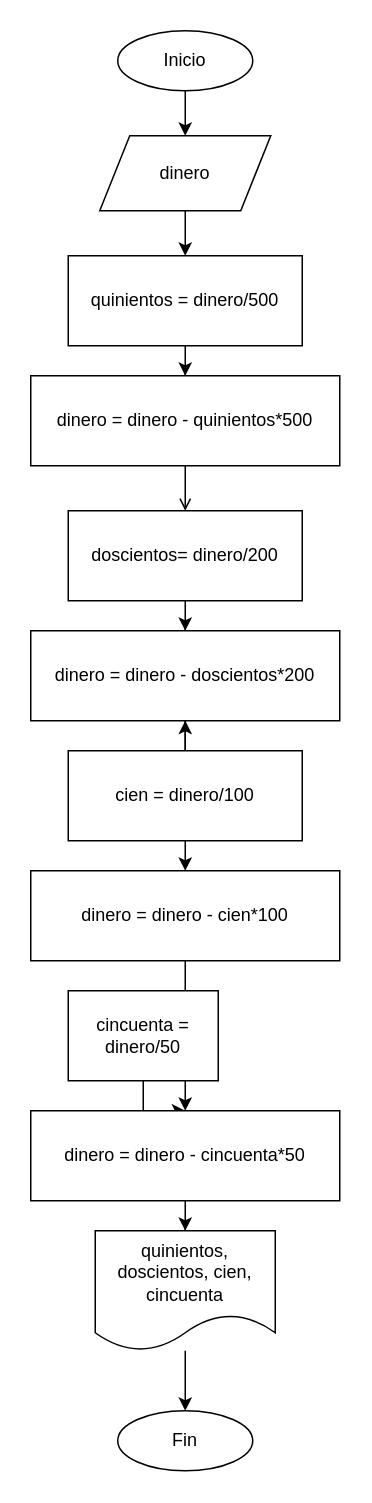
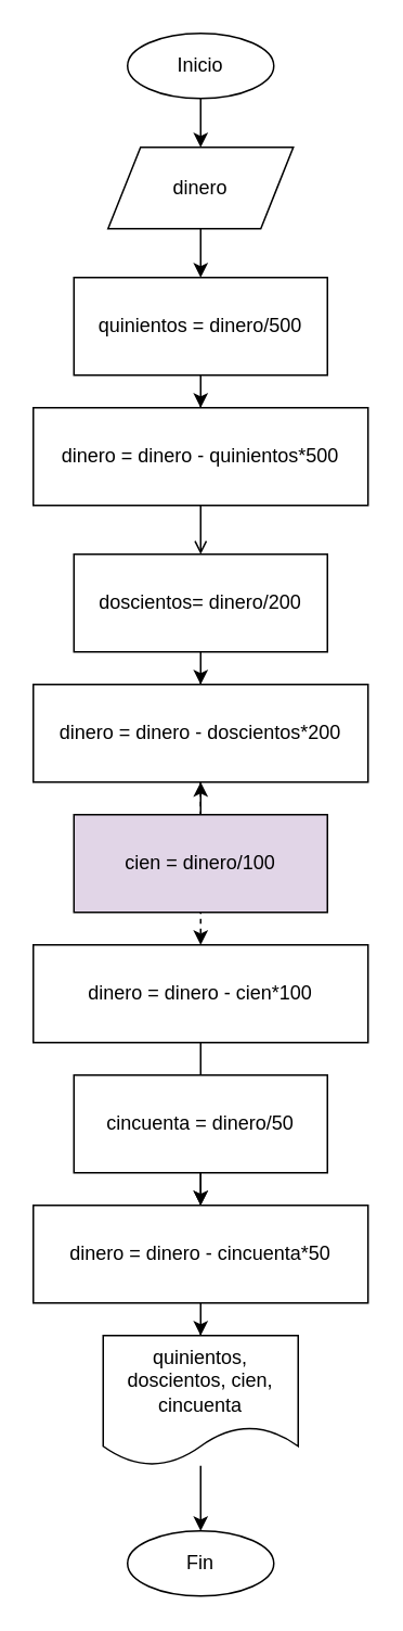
  <mxCell id="0" />
  <mxCell id="1" parent="0" />
  <mxCell id="2" value="" style="edgeStyle=orthogonalEdgeStyle;rounded=0;orthogonalLoop=1;jettySize=auto;html=1;" edge="1" parent="1" source="3" target="5"><mxGeometry relative="1" as="geometry" /></mxCell>
  <mxCell id="3" value="Inicio" style="ellipse;whiteSpace=wrap;html=1;" vertex="1" parent="1"><mxGeometry x="78" y="20" width="90" height="40" as="geometry" /></mxCell>
  <mxCell id="4" value="" style="edgeStyle=orthogonalEdgeStyle;rounded=0;orthogonalLoop=1;jettySize=auto;html=1;" edge="1" parent="1" source="5" target="7"><mxGeometry relative="1" as="geometry" /></mxCell>
  <mxCell id="5" value="dinero" style="shape=parallelogram;perimeter=parallelogramPerimeter;whiteSpace=wrap;html=1;fixedSize=1;" vertex="1" parent="1"><mxGeometry x="66" y="90" width="114" height="50" as="geometry" /></mxCell>
  <mxCell id="6" value="" style="edgeStyle=orthogonalEdgeStyle;rounded=0;orthogonalLoop=1;jettySize=auto;html=1;" edge="1" parent="1" source="7" target="9"><mxGeometry relative="1" as="geometry" /></mxCell>
  <mxCell id="7" value="quinientos = dinero/500" style="rounded=0;whiteSpace=wrap;html=1;" vertex="1" parent="1"><mxGeometry x="45" y="170" width="156" height="60" as="geometry" /></mxCell>
  <mxCell id="8" value="" style="edgeStyle=orthogonalEdgeStyle;rounded=0;orthogonalLoop=1;jettySize=auto;html=1;endArrow=open;" edge="1" parent="1" source="9" target="11"><mxGeometry relative="1" as="geometry" /></mxCell>
  <mxCell id="9" value="dinero = dinero - quinientos*500" style="rounded=0;whiteSpace=wrap;html=1;" vertex="1" parent="1"><mxGeometry x="20" y="250" width="206" height="60" as="geometry" /></mxCell>
  <mxCell id="10" value="" style="edgeStyle=orthogonalEdgeStyle;rounded=0;orthogonalLoop=1;jettySize=auto;html=1;" edge="1" parent="1" source="11" target="13"><mxGeometry relative="1" as="geometry" /></mxCell>
  <mxCell id="11" value="doscientos= dinero/200" style="rounded=0;whiteSpace=wrap;html=1;" vertex="1" parent="1"><mxGeometry x="45" y="340" width="156" height="60" as="geometry" /></mxCell>
- <mxCell id="12" value="" style="edgeStyle=orthogonalEdgeStyle;rounded=0;orthogonalLoop=1;jettySize=auto;html=1;" edge="1" parent="1" source="13" target="17"><mxGeometry relative="1" as="geometry" /></mxCell>
+ <mxCell id="12" value="" style="edgeStyle=orthogonalEdgeStyle;rounded=0;orthogonalLoop=1;jettySize=auto;html=1;dashed=1;" edge="1" parent="1" source="13" target="17"><mxGeometry relative="1" as="geometry" /></mxCell>
  <mxCell id="13" value="dinero = dinero - doscientos*200" style="rounded=0;whiteSpace=wrap;html=1;" vertex="1" parent="1"><mxGeometry x="20" y="420" width="206" height="60" as="geometry" /></mxCell>
  <mxCell id="14" value="" style="edgeStyle=orthogonalEdgeStyle;rounded=0;orthogonalLoop=1;jettySize=auto;html=1;" edge="1" parent="1" source="15" target="13"><mxGeometry relative="1" as="geometry" /></mxCell>
- <mxCell id="15" value="cien = dinero/100" style="rounded=0;whiteSpace=wrap;html=1;" vertex="1" parent="1"><mxGeometry x="45" y="500" width="156" height="60" as="geometry" /></mxCell>
+ <mxCell id="15" value="cien = dinero/100" style="rounded=0;whiteSpace=wrap;html=1;fillColor=#e1d5e7;" vertex="1" parent="1"><mxGeometry x="45" y="500" width="156" height="60" as="geometry" /></mxCell>
  <mxCell id="16" value="" style="edgeStyle=orthogonalEdgeStyle;rounded=0;orthogonalLoop=1;jettySize=auto;html=1;" edge="1" parent="1" source="17" target="21"><mxGeometry relative="1" as="geometry" /></mxCell>
  <mxCell id="17" value="dinero = dinero - cien*100" style="rounded=0;whiteSpace=wrap;html=1;" vertex="1" parent="1"><mxGeometry x="20" y="580" width="206" height="60" as="geometry" /></mxCell>
  <mxCell id="18" value="" style="edgeStyle=orthogonalEdgeStyle;rounded=0;orthogonalLoop=1;jettySize=auto;html=1;" edge="1" parent="1" source="19" target="21"><mxGeometry relative="1" as="geometry" /></mxCell>
- <mxCell id="19" value="cincuenta = dinero/50" style="rounded=0;whiteSpace=wrap;html=1;" vertex="1" parent="1"><mxGeometry x="45" y="660" width="100" height="60" as="geometry" /></mxCell>
+ <mxCell id="19" value="cincuenta = dinero/50" style="rounded=0;whiteSpace=wrap;html=1;" vertex="1" parent="1"><mxGeometry x="45" y="660" width="156" height="60" as="geometry" /></mxCell>
  <mxCell id="20" value="" style="edgeStyle=orthogonalEdgeStyle;rounded=0;orthogonalLoop=1;jettySize=auto;html=1;" edge="1" parent="1" source="21" target="23"><mxGeometry relative="1" as="geometry" /></mxCell>
  <mxCell id="21" value="dinero = dinero - cincuenta*50" style="rounded=0;whiteSpace=wrap;html=1;" vertex="1" parent="1"><mxGeometry x="20" y="740" width="206" height="60" as="geometry" /></mxCell>
  <mxCell id="22" value="" style="edgeStyle=orthogonalEdgeStyle;rounded=0;orthogonalLoop=1;jettySize=auto;html=1;" edge="1" parent="1" source="23" target="24"><mxGeometry relative="1" as="geometry" /></mxCell>
  <mxCell id="23" value="quinientos, doscientos, cien, cincuenta" style="shape=document;whiteSpace=wrap;html=1;boundedLbl=1;" vertex="1" parent="1"><mxGeometry x="63" y="820" width="120" height="80" as="geometry" /></mxCell>
  <mxCell id="24" value="Fin" style="ellipse;whiteSpace=wrap;html=1;" vertex="1" parent="1"><mxGeometry x="78" y="940" width="90" height="40" as="geometry" /></mxCell>
